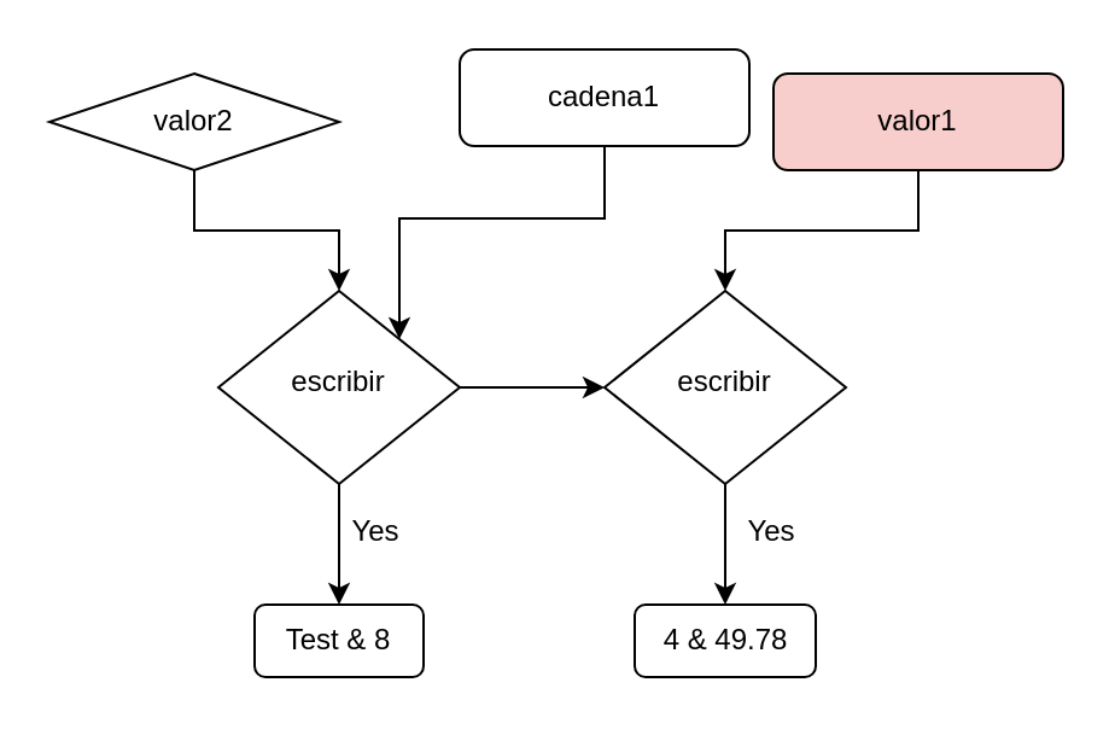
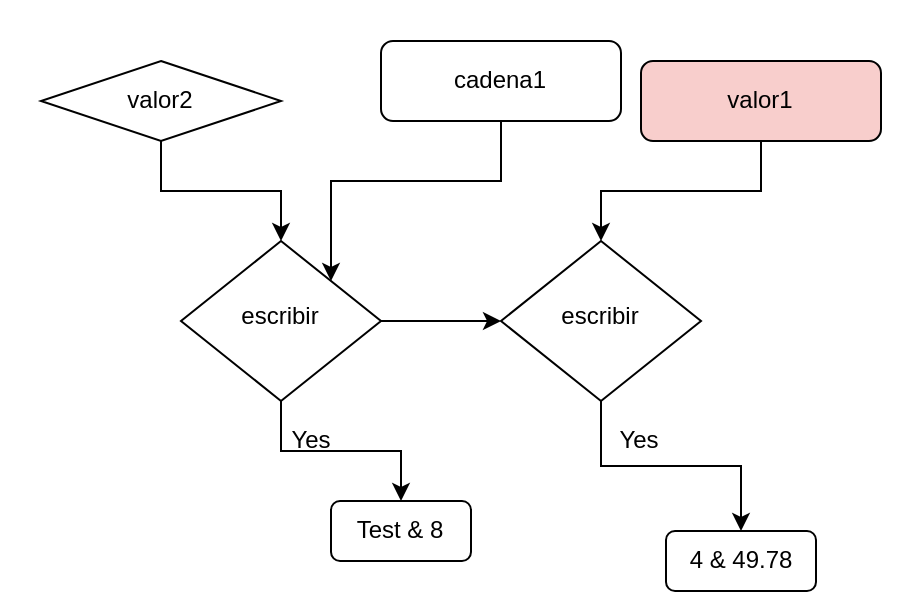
  <mxCell id="0" />
  <mxCell id="1" parent="0" />
  <mxCell id="2" value="" style="edgeStyle=orthogonalEdgeStyle;rounded=0;orthogonalLoop=1;jettySize=auto;html=1;" edge="1" parent="1" source="3" target="6"><mxGeometry relative="1" as="geometry" /></mxCell>
  <mxCell id="3" value="valor2" style="rhombus;whiteSpace=wrap;html=1;fontSize=12;glass=0;strokeWidth=1;shadow=0;align=center;" vertex="1" parent="1"><mxGeometry x="20" y="30" width="120" height="40" as="geometry" /></mxCell>
  <mxCell id="4" style="edgeStyle=orthogonalEdgeStyle;rounded=0;orthogonalLoop=1;jettySize=auto;html=1;exitX=0.5;exitY=1;exitDx=0;exitDy=0;entryX=0.5;entryY=0;entryDx=0;entryDy=0;" edge="1" parent="1" source="6" target="9"><mxGeometry relative="1" as="geometry" /></mxCell>
  <mxCell id="5" style="edgeStyle=orthogonalEdgeStyle;rounded=0;orthogonalLoop=1;jettySize=auto;html=1;exitX=1;exitY=0.5;exitDx=0;exitDy=0;entryX=0;entryY=0.5;entryDx=0;entryDy=0;" edge="1" parent="1" source="6" target="8"><mxGeometry relative="1" as="geometry" /></mxCell>
  <mxCell id="6" value="escribir" style="rhombus;whiteSpace=wrap;html=1;shadow=0;fontFamily=Helvetica;fontSize=12;align=center;strokeWidth=1;spacing=6;spacingTop=-4;" vertex="1" parent="1"><mxGeometry x="90" y="120" width="100" height="80" as="geometry" /></mxCell>
  <mxCell id="7" value="" style="edgeStyle=orthogonalEdgeStyle;rounded=0;orthogonalLoop=1;jettySize=auto;html=1;" edge="1" parent="1" source="8" target="10"><mxGeometry relative="1" as="geometry" /></mxCell>
  <mxCell id="8" value="escribir" style="rhombus;whiteSpace=wrap;html=1;shadow=0;fontFamily=Helvetica;fontSize=12;align=center;strokeWidth=1;spacing=6;spacingTop=-4;" vertex="1" parent="1"><mxGeometry x="250" y="120" width="100" height="80" as="geometry" /></mxCell>
- <mxCell id="9" value="Test &amp;amp; 8" style="rounded=1;whiteSpace=wrap;html=1;fontSize=12;glass=0;strokeWidth=1;shadow=0;" vertex="1" parent="1"><mxGeometry x="105" y="250" width="70" height="30" as="geometry" /></mxCell>
- <mxCell id="10" value="4 &amp;amp; 49.78" style="rounded=1;whiteSpace=wrap;html=1;fontSize=12;glass=0;strokeWidth=1;shadow=0;" vertex="1" parent="1"><mxGeometry x="262.5" y="250" width="75" height="30" as="geometry" /></mxCell>
+ <mxCell id="9" value="Test &amp;amp; 8" style="rounded=1;whiteSpace=wrap;html=1;fontSize=12;glass=0;strokeWidth=1;shadow=0;" vertex="1" parent="1"><mxGeometry x="165" y="250" width="70" height="30" as="geometry" /></mxCell>
+ <mxCell id="10" value="4 &amp;amp; 49.78" style="rounded=1;whiteSpace=wrap;html=1;fontSize=12;glass=0;strokeWidth=1;shadow=0;" vertex="1" parent="1"><mxGeometry x="332.5" y="265" width="75" height="30" as="geometry" /></mxCell>
  <mxCell id="11" value="Yes" style="text;html=1;resizable=0;autosize=1;align=center;verticalAlign=middle;points=[];fillColor=none;strokeColor=none;rounded=0;" vertex="1" parent="1"><mxGeometry x="140" y="210" width="30" height="20" as="geometry" /></mxCell>
  <mxCell id="12" value="" style="edgeStyle=orthogonalEdgeStyle;rounded=0;orthogonalLoop=1;jettySize=auto;html=1;entryX=1;entryY=0;entryDx=0;entryDy=0;" edge="1" parent="1" source="13" target="6"><mxGeometry relative="1" as="geometry" /></mxCell>
  <mxCell id="13" value="cadena1" style="rounded=1;whiteSpace=wrap;html=1;fontSize=12;glass=0;strokeWidth=1;shadow=0;" vertex="1" parent="1"><mxGeometry x="190" y="20" width="120" height="40" as="geometry" /></mxCell>
  <mxCell id="14" value="Yes" style="text;html=1;resizable=0;autosize=1;align=center;verticalAlign=middle;points=[];fillColor=none;strokeColor=none;rounded=0;" vertex="1" parent="1"><mxGeometry x="304" y="210" width="30" height="20" as="geometry" /></mxCell>
  <mxCell id="15" value="" style="edgeStyle=orthogonalEdgeStyle;rounded=0;orthogonalLoop=1;jettySize=auto;html=1;" edge="1" parent="1" source="16" target="8"><mxGeometry relative="1" as="geometry" /></mxCell>
  <mxCell id="16" value="valor1" style="rounded=1;whiteSpace=wrap;html=1;fontSize=12;glass=0;strokeWidth=1;shadow=0;fillColor=#f8cecc;" vertex="1" parent="1"><mxGeometry x="320" y="30" width="120" height="40" as="geometry" /></mxCell>
